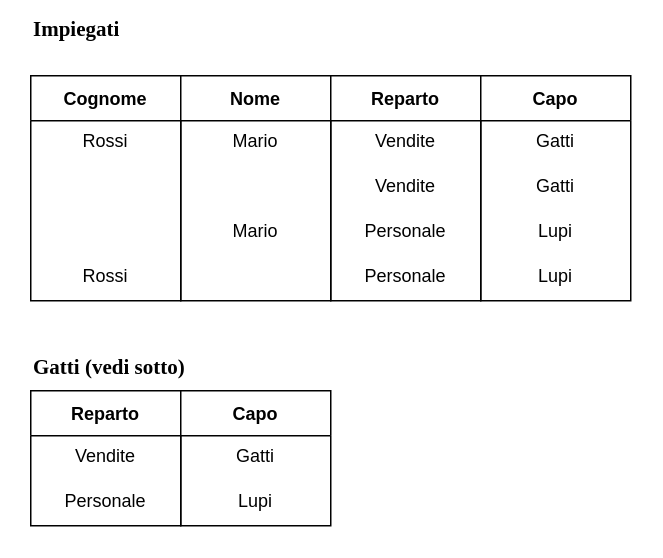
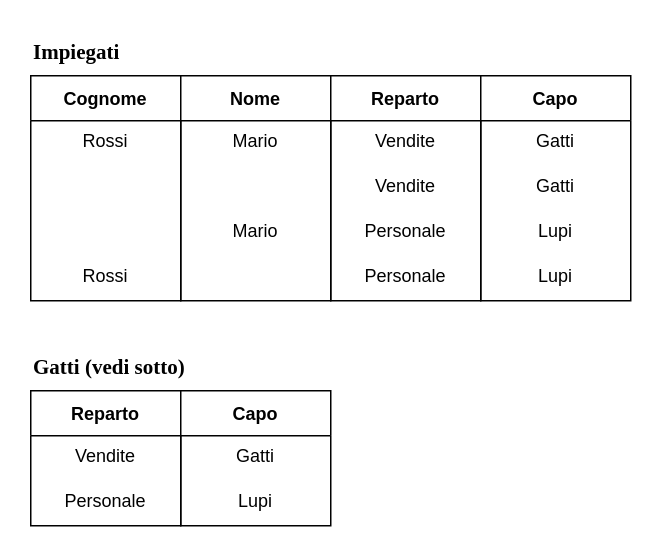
  <mxCell id="0" />
  <mxCell id="1" parent="0" />
  <mxCell id="2" value="Cognome" style="swimlane;startSize=30;" parent="1" vertex="1"><mxGeometry x="20" y="50" width="100" height="150" as="geometry" /></mxCell>
  <mxCell id="3" value="Rossi" style="text;strokeColor=none;fillColor=none;spacingLeft=4;spacingRight=4;overflow=hidden;rotatable=0;points=[[0,0.5],[1,0.5]];portConstraint=eastwest;fontSize=12;align=center;" parent="2" vertex="1"><mxGeometry y="30" width="100" height="30" as="geometry" /></mxCell>
  <mxCell id="4" value="Nome" style="swimlane;startSize=30;" parent="1" vertex="1"><mxGeometry x="120" y="50" width="100" height="150" as="geometry" /></mxCell>
  <mxCell id="5" value="Mario" style="text;strokeColor=none;fillColor=none;spacingLeft=4;spacingRight=4;overflow=hidden;rotatable=0;points=[[0,0.5],[1,0.5]];portConstraint=eastwest;fontSize=12;align=center;" parent="4" vertex="1"><mxGeometry y="30" width="100" height="30" as="geometry" /></mxCell>
  <mxCell id="6" value="Mario" style="text;strokeColor=none;fillColor=none;spacingLeft=4;spacingRight=4;overflow=hidden;rotatable=0;points=[[0,0.5],[1,0.5]];portConstraint=eastwest;fontSize=12;align=center;" parent="4" vertex="1"><mxGeometry y="90" width="100" height="30" as="geometry" /></mxCell>
  <mxCell id="7" value="Reparto" style="swimlane;startSize=30;" parent="1" vertex="1"><mxGeometry x="220" y="50" width="100" height="150" as="geometry" /></mxCell>
  <mxCell id="8" value="Vendite" style="text;strokeColor=none;fillColor=none;spacingLeft=4;spacingRight=4;overflow=hidden;rotatable=0;points=[[0,0.5],[1,0.5]];portConstraint=eastwest;fontSize=12;align=center;" parent="7" vertex="1"><mxGeometry y="30" width="100" height="30" as="geometry" /></mxCell>
  <mxCell id="9" value="Vendite" style="text;strokeColor=none;fillColor=none;spacingLeft=4;spacingRight=4;overflow=hidden;rotatable=0;points=[[0,0.5],[1,0.5]];portConstraint=eastwest;fontSize=12;align=center;" parent="7" vertex="1"><mxGeometry y="60" width="100" height="30" as="geometry" /></mxCell>
  <mxCell id="10" value="Personale" style="text;strokeColor=none;fillColor=none;spacingLeft=4;spacingRight=4;overflow=hidden;rotatable=0;points=[[0,0.5],[1,0.5]];portConstraint=eastwest;fontSize=12;align=center;" parent="7" vertex="1"><mxGeometry y="90" width="100" height="30" as="geometry" /></mxCell>
  <mxCell id="11" value="Personale" style="text;strokeColor=none;fillColor=none;spacingLeft=4;spacingRight=4;overflow=hidden;rotatable=0;points=[[0,0.5],[1,0.5]];portConstraint=eastwest;fontSize=12;align=center;" parent="7" vertex="1"><mxGeometry y="120" width="100" height="30" as="geometry" /></mxCell>
- <mxCell id="12" value="Impiegati" style="text;html=1;align=left;verticalAlign=middle;resizable=0;points=[];autosize=1;strokeColor=none;fillColor=none;fontStyle=1;fontFamily=Times New Roman;fontSize=14;" parent="1" vertex="1"><mxGeometry x="20" y="5" width="80" height="30" as="geometry" /></mxCell>
+ <mxCell id="12" value="Impiegati" style="text;html=1;align=left;verticalAlign=middle;resizable=0;points=[];autosize=1;strokeColor=none;fillColor=none;fontStyle=1;fontFamily=Times New Roman;fontSize=14;" parent="1" vertex="1"><mxGeometry x="20" y="20" width="80" height="30" as="geometry" /></mxCell>
  <mxCell id="13" value="Reparto" style="swimlane;startSize=30;" parent="1" vertex="1"><mxGeometry x="20" y="260" width="100" height="90" as="geometry" /></mxCell>
  <mxCell id="14" value="Vendite" style="text;strokeColor=none;fillColor=none;spacingLeft=4;spacingRight=4;overflow=hidden;rotatable=0;points=[[0,0.5],[1,0.5]];portConstraint=eastwest;fontSize=12;align=center;" parent="13" vertex="1"><mxGeometry y="30" width="100" height="30" as="geometry" /></mxCell>
  <mxCell id="15" value="Personale" style="text;strokeColor=none;fillColor=none;spacingLeft=4;spacingRight=4;overflow=hidden;rotatable=0;points=[[0,0.5],[1,0.5]];portConstraint=eastwest;fontSize=12;align=center;" parent="13" vertex="1"><mxGeometry y="60" width="100" height="30" as="geometry" /></mxCell>
  <mxCell id="16" value="Capo" style="swimlane;startSize=30;" parent="1" vertex="1"><mxGeometry x="120" y="260" width="100" height="90" as="geometry" /></mxCell>
  <mxCell id="17" value="Gatti" style="text;strokeColor=none;fillColor=none;spacingLeft=4;spacingRight=4;overflow=hidden;rotatable=0;points=[[0,0.5],[1,0.5]];portConstraint=eastwest;fontSize=12;align=center;" parent="16" vertex="1"><mxGeometry y="30" width="100" height="30" as="geometry" /></mxCell>
  <mxCell id="18" value="Lupi" style="text;strokeColor=none;fillColor=none;spacingLeft=4;spacingRight=4;overflow=hidden;rotatable=0;points=[[0,0.5],[1,0.5]];portConstraint=eastwest;fontSize=12;align=center;" parent="16" vertex="1"><mxGeometry y="60" width="100" height="30" as="geometry" /></mxCell>
  <mxCell id="19" value="Gatti (vedi sotto)" style="text;html=1;align=left;verticalAlign=middle;resizable=0;points=[];autosize=1;strokeColor=none;fillColor=none;fontStyle=1;fontFamily=Times New Roman;fontSize=14;" parent="1" vertex="1"><mxGeometry x="20" y="230" width="150" height="30" as="geometry" /></mxCell>
  <mxCell id="20" value="Capo" style="swimlane;startSize=30;" parent="1" vertex="1"><mxGeometry x="320" y="50" width="100" height="150" as="geometry" /></mxCell>
  <mxCell id="21" value="Gatti" style="text;strokeColor=none;fillColor=none;spacingLeft=4;spacingRight=4;overflow=hidden;rotatable=0;points=[[0,0.5],[1,0.5]];portConstraint=eastwest;fontSize=12;align=center;" parent="20" vertex="1"><mxGeometry y="30" width="100" height="30" as="geometry" /></mxCell>
  <mxCell id="22" value="Gatti" style="text;strokeColor=none;fillColor=none;spacingLeft=4;spacingRight=4;overflow=hidden;rotatable=0;points=[[0,0.5],[1,0.5]];portConstraint=eastwest;fontSize=12;align=center;" parent="20" vertex="1"><mxGeometry y="60" width="100" height="30" as="geometry" /></mxCell>
  <mxCell id="23" value="Lupi" style="text;strokeColor=none;fillColor=none;spacingLeft=4;spacingRight=4;overflow=hidden;rotatable=0;points=[[0,0.5],[1,0.5]];portConstraint=eastwest;fontSize=12;align=center;" parent="20" vertex="1"><mxGeometry y="90" width="100" height="30" as="geometry" /></mxCell>
  <mxCell id="24" value="Lupi" style="text;strokeColor=none;fillColor=none;spacingLeft=4;spacingRight=4;overflow=hidden;rotatable=0;points=[[0,0.5],[1,0.5]];portConstraint=eastwest;fontSize=12;align=center;" parent="20" vertex="1"><mxGeometry y="120" width="100" height="30" as="geometry" /></mxCell>
  <mxCell id="25" value="Rossi" style="text;strokeColor=none;fillColor=none;spacingLeft=4;spacingRight=4;overflow=hidden;rotatable=0;points=[[0,0.5],[1,0.5]];portConstraint=eastwest;fontSize=12;align=center;" parent="1" vertex="1"><mxGeometry x="20" y="170" width="100" height="30" as="geometry" /></mxCell>
